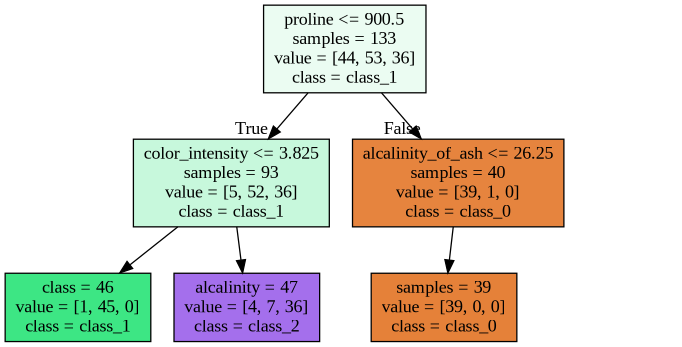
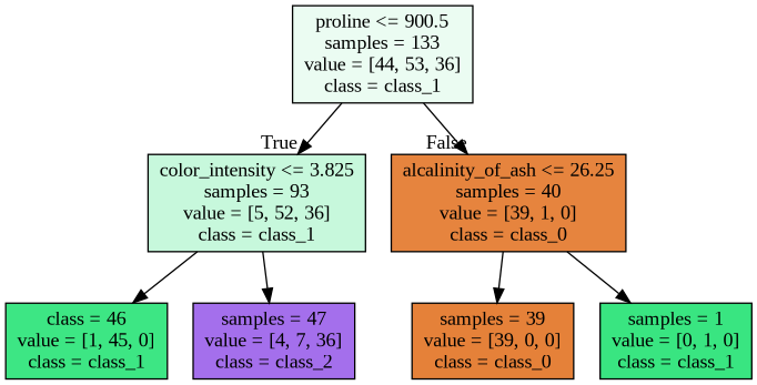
  digraph {
    fontname="Liberation Serif"
    node [color=black fontname="Liberation Serif" shape=box style=filled]
    edge [fontname="Liberation Serif"]
    n1 [fillcolor="#ebfcf2" label="proline <= 900.5\nsamples = 133\nvalue = [44, 53, 36]\nclass = class_1"]
    n2 [fillcolor="#c7f8dc" label="color_intensity <= 3.825\nsamples = 93\nvalue = [5, 52, 36]\nclass = class_1"]
    n3 [fillcolor="#e6843e" label="alcalinity_of_ash <= 26.25\nsamples = 40\nvalue = [39, 1, 0]\nclass = class_0"]
    n4 [fillcolor="#3de684" label="class = 46\nvalue = [1, 45, 0]\nclass = class_1"]
-   n5 [fillcolor="#a46fec" label="alcalinity = 47\nvalue = [4, 7, 36]\nclass = class_2"]
+   n5 [fillcolor="#a46fec" label="samples = 47\nvalue = [4, 7, 36]\nclass = class_2"]
    n6 [fillcolor="#e58139" label="samples = 39\nvalue = [39, 0, 0]\nclass = class_0"]
+   n7 [fillcolor="#39e581" label="samples = 1\nvalue = [0, 1, 0]\nclass = class_1"]
    n1 -> n2 [headlabel=True labelangle=45 labeldistance=2.5]
    n1 -> n3 [headlabel=False labelangle=-45 labeldistance=2.5]
    n2 -> n4
    n2 -> n5
    n3 -> n6
+   n3 -> n7
  }
